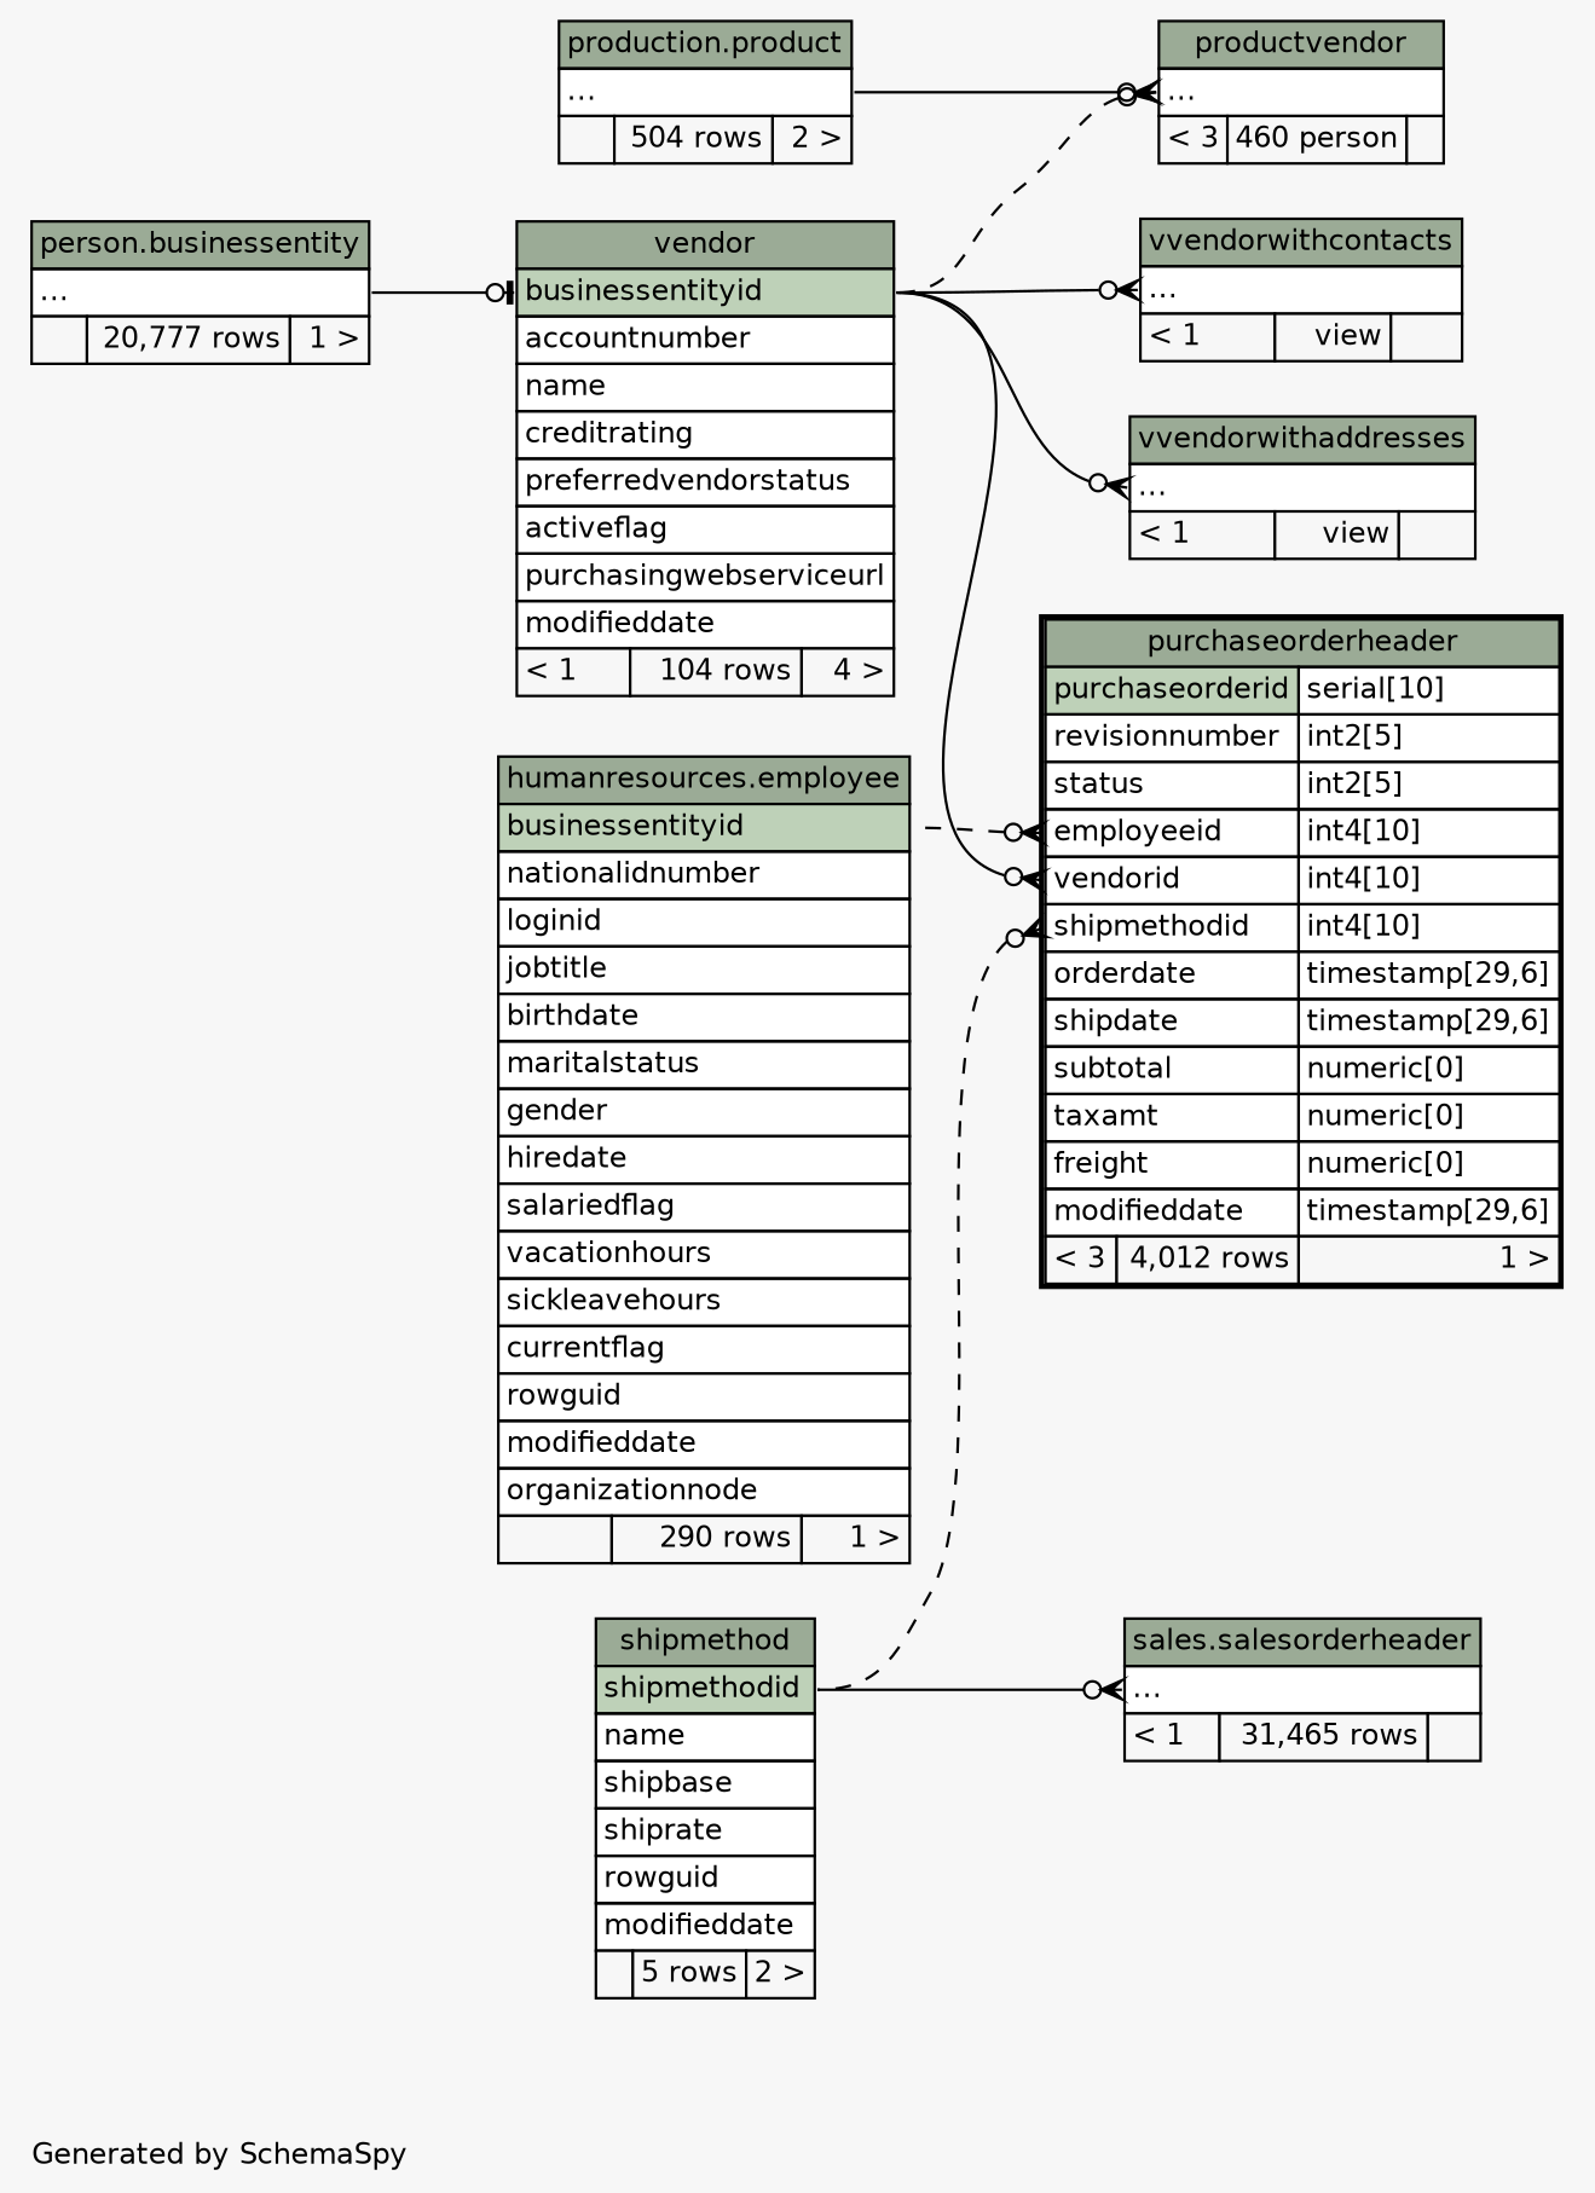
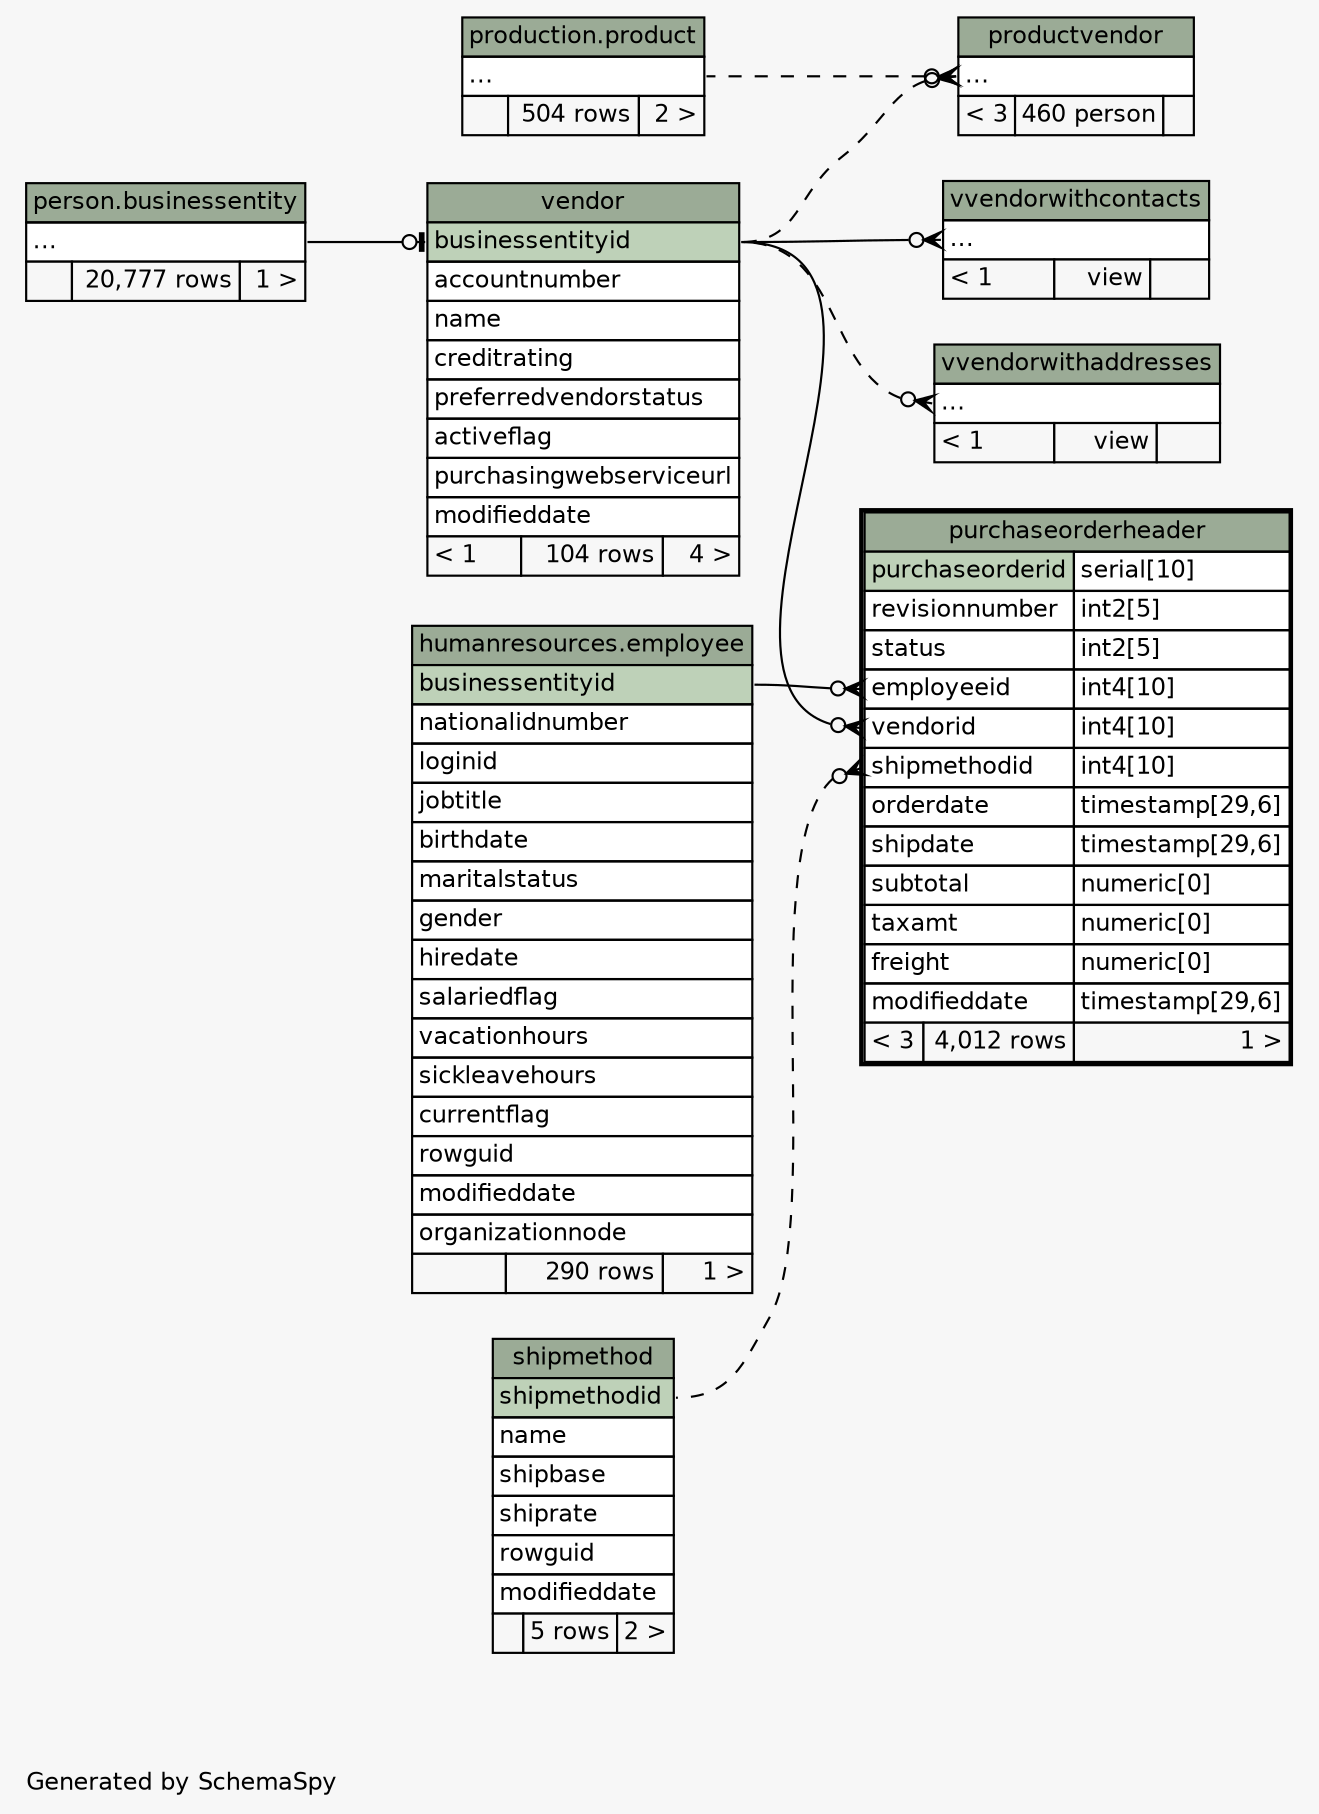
  digraph {
    bgcolor="#f7f7f7"
    fontname=Helvetica
    fontsize=11
    label="\nGenerated by SchemaSpy"
    labeljust=l
    nodesep=0.18
    rankdir=RL
    ranksep=0.46
    node [fontname=Helvetica fontsize=11 shape=plaintext]
    edge [arrowhead=none arrowsize=0.8 arrowtail=crowodot dir=back headport="businessentityid:e" tailport="elipses:w"]
    n1 [label=<     <TABLE BORDER="0" CELLBORDER="1" CELLSPACING="0" BGCOLOR="#ffffff">       <TR><TD COLSPAN="3" BGCOLOR="#9bab96" ALIGN="CENTER">productvendor</TD></TR>       <TR><TD PORT="elipses" COLSPAN="3" ALIGN="LEFT">...</TD></TR>       <TR><TD ALIGN="LEFT" BGCOLOR="#f7f7f7">&lt; 3</TD><TD ALIGN="RIGHT" BGCOLOR="#f7f7f7">460 person</TD><TD ALIGN="RIGHT" BGCOLOR="#f7f7f7">  </TD></TR>     </TABLE>>]
    n2 [label=<     <TABLE BORDER="0" CELLBORDER="1" CELLSPACING="0" BGCOLOR="#ffffff">       <TR><TD COLSPAN="3" BGCOLOR="#9bab96" ALIGN="CENTER">vendor</TD></TR>       <TR><TD PORT="businessentityid" COLSPAN="3" BGCOLOR="#bed1b8" ALIGN="LEFT">businessentityid</TD></TR>       <TR><TD PORT="accountnumber" COLSPAN="3" ALIGN="LEFT">accountnumber</TD></TR>       <TR><TD PORT="name" COLSPAN="3" ALIGN="LEFT">name</TD></TR>       <TR><TD PORT="creditrating" COLSPAN="3" ALIGN="LEFT">creditrating</TD></TR>       <TR><TD PORT="preferredvendorstatus" COLSPAN="3" ALIGN="LEFT">preferredvendorstatus</TD></TR>       <TR><TD PORT="activeflag" COLSPAN="3" ALIGN="LEFT">activeflag</TD></TR>       <TR><TD PORT="purchasingwebserviceurl" COLSPAN="3" ALIGN="LEFT">purchasingwebserviceurl</TD></TR>       <TR><TD PORT="modifieddate" COLSPAN="3" ALIGN="LEFT">modifieddate</TD></TR>       <TR><TD ALIGN="LEFT" BGCOLOR="#f7f7f7">&lt; 1</TD><TD ALIGN="RIGHT" BGCOLOR="#f7f7f7">104 rows</TD><TD ALIGN="RIGHT" BGCOLOR="#f7f7f7">4 &gt;</TD></TR>     </TABLE>>]
    n3 [label=<     <TABLE BORDER="0" CELLBORDER="1" CELLSPACING="0" BGCOLOR="#ffffff">       <TR><TD COLSPAN="3" BGCOLOR="#9bab96" ALIGN="CENTER">production.product</TD></TR>       <TR><TD PORT="elipses" COLSPAN="3" ALIGN="LEFT">...</TD></TR>       <TR><TD ALIGN="LEFT" BGCOLOR="#f7f7f7">  </TD><TD ALIGN="RIGHT" BGCOLOR="#f7f7f7">504 rows</TD><TD ALIGN="RIGHT" BGCOLOR="#f7f7f7">2 &gt;</TD></TR>     </TABLE>>]
    n4 [label=<     <TABLE BORDER="0" CELLBORDER="1" CELLSPACING="0" BGCOLOR="#ffffff">       <TR><TD COLSPAN="3" BGCOLOR="#9bab96" ALIGN="CENTER">person.businessentity</TD></TR>       <TR><TD PORT="elipses" COLSPAN="3" ALIGN="LEFT">...</TD></TR>       <TR><TD ALIGN="LEFT" BGCOLOR="#f7f7f7">  </TD><TD ALIGN="RIGHT" BGCOLOR="#f7f7f7">20,777 rows</TD><TD ALIGN="RIGHT" BGCOLOR="#f7f7f7">1 &gt;</TD></TR>     </TABLE>>]
    n5 [label=<     <TABLE BORDER="2" CELLBORDER="1" CELLSPACING="0" BGCOLOR="#ffffff">       <TR><TD COLSPAN="3" BGCOLOR="#9bab96" ALIGN="CENTER">purchaseorderheader</TD></TR>       <TR><TD PORT="purchaseorderid" COLSPAN="2" BGCOLOR="#bed1b8" ALIGN="LEFT">purchaseorderid</TD><TD PORT="purchaseorderid.type" ALIGN="LEFT">serial[10]</TD></TR>       <TR><TD PORT="revisionnumber" COLSPAN="2" ALIGN="LEFT">revisionnumber</TD><TD PORT="revisionnumber.type" ALIGN="LEFT">int2[5]</TD></TR>       <TR><TD PORT="status" COLSPAN="2" ALIGN="LEFT">status</TD><TD PORT="status.type" ALIGN="LEFT">int2[5]</TD></TR>       <TR><TD PORT="employeeid" COLSPAN="2" ALIGN="LEFT">employeeid</TD><TD PORT="employeeid.type" ALIGN="LEFT">int4[10]</TD></TR>       <TR><TD PORT="vendorid" COLSPAN="2" ALIGN="LEFT">vendorid</TD><TD PORT="vendorid.type" ALIGN="LEFT">int4[10]</TD></TR>       <TR><TD PORT="shipmethodid" COLSPAN="2" ALIGN="LEFT">shipmethodid</TD><TD PORT="shipmethodid.type" ALIGN="LEFT">int4[10]</TD></TR>       <TR><TD PORT="orderdate" COLSPAN="2" ALIGN="LEFT">orderdate</TD><TD PORT="orderdate.type" ALIGN="LEFT">timestamp[29,6]</TD></TR>       <TR><TD PORT="shipdate" COLSPAN="2" ALIGN="LEFT">shipdate</TD><TD PORT="shipdate.type" ALIGN="LEFT">timestamp[29,6]</TD></TR>       <TR><TD PORT="subtotal" COLSPAN="2" ALIGN="LEFT">subtotal</TD><TD PORT="subtotal.type" ALIGN="LEFT">numeric[0]</TD></TR>       <TR><TD PORT="taxamt" COLSPAN="2" ALIGN="LEFT">taxamt</TD><TD PORT="taxamt.type" ALIGN="LEFT">numeric[0]</TD></TR>       <TR><TD PORT="freight" COLSPAN="2" ALIGN="LEFT">freight</TD><TD PORT="freight.type" ALIGN="LEFT">numeric[0]</TD></TR>       <TR><TD PORT="modifieddate" COLSPAN="2" ALIGN="LEFT">modifieddate</TD><TD PORT="modifieddate.type" ALIGN="LEFT">timestamp[29,6]</TD></TR>       <TR><TD ALIGN="LEFT" BGCOLOR="#f7f7f7">&lt; 3</TD><TD ALIGN="RIGHT" BGCOLOR="#f7f7f7">4,012 rows</TD><TD ALIGN="RIGHT" BGCOLOR="#f7f7f7">1 &gt;</TD></TR>     </TABLE>>]
    n6 [label=<     <TABLE BORDER="0" CELLBORDER="1" CELLSPACING="0" BGCOLOR="#ffffff">       <TR><TD COLSPAN="3" BGCOLOR="#9bab96" ALIGN="CENTER">humanresources.employee</TD></TR>       <TR><TD PORT="businessentityid" COLSPAN="3" BGCOLOR="#bed1b8" ALIGN="LEFT">businessentityid</TD></TR>       <TR><TD PORT="nationalidnumber" COLSPAN="3" ALIGN="LEFT">nationalidnumber</TD></TR>       <TR><TD PORT="loginid" COLSPAN="3" ALIGN="LEFT">loginid</TD></TR>       <TR><TD PORT="jobtitle" COLSPAN="3" ALIGN="LEFT">jobtitle</TD></TR>       <TR><TD PORT="birthdate" COLSPAN="3" ALIGN="LEFT">birthdate</TD></TR>       <TR><TD PORT="maritalstatus" COLSPAN="3" ALIGN="LEFT">maritalstatus</TD></TR>       <TR><TD PORT="gender" COLSPAN="3" ALIGN="LEFT">gender</TD></TR>       <TR><TD PORT="hiredate" COLSPAN="3" ALIGN="LEFT">hiredate</TD></TR>       <TR><TD PORT="salariedflag" COLSPAN="3" ALIGN="LEFT">salariedflag</TD></TR>       <TR><TD PORT="vacationhours" COLSPAN="3" ALIGN="LEFT">vacationhours</TD></TR>       <TR><TD PORT="sickleavehours" COLSPAN="3" ALIGN="LEFT">sickleavehours</TD></TR>       <TR><TD PORT="currentflag" COLSPAN="3" ALIGN="LEFT">currentflag</TD></TR>       <TR><TD PORT="rowguid" COLSPAN="3" ALIGN="LEFT">rowguid</TD></TR>       <TR><TD PORT="modifieddate" COLSPAN="3" ALIGN="LEFT">modifieddate</TD></TR>       <TR><TD PORT="organizationnode" COLSPAN="3" ALIGN="LEFT">organizationnode</TD></TR>       <TR><TD ALIGN="LEFT" BGCOLOR="#f7f7f7">  </TD><TD ALIGN="RIGHT" BGCOLOR="#f7f7f7">290 rows</TD><TD ALIGN="RIGHT" BGCOLOR="#f7f7f7">1 &gt;</TD></TR>     </TABLE>>]
    n7 [label=<     <TABLE BORDER="0" CELLBORDER="1" CELLSPACING="0" BGCOLOR="#ffffff">       <TR><TD COLSPAN="3" BGCOLOR="#9bab96" ALIGN="CENTER">shipmethod</TD></TR>       <TR><TD PORT="shipmethodid" COLSPAN="3" BGCOLOR="#bed1b8" ALIGN="LEFT">shipmethodid</TD></TR>       <TR><TD PORT="name" COLSPAN="3" ALIGN="LEFT">name</TD></TR>       <TR><TD PORT="shipbase" COLSPAN="3" ALIGN="LEFT">shipbase</TD></TR>       <TR><TD PORT="shiprate" COLSPAN="3" ALIGN="LEFT">shiprate</TD></TR>       <TR><TD PORT="rowguid" COLSPAN="3" ALIGN="LEFT">rowguid</TD></TR>       <TR><TD PORT="modifieddate" COLSPAN="3" ALIGN="LEFT">modifieddate</TD></TR>       <TR><TD ALIGN="LEFT" BGCOLOR="#f7f7f7">  </TD><TD ALIGN="RIGHT" BGCOLOR="#f7f7f7">5 rows</TD><TD ALIGN="RIGHT" BGCOLOR="#f7f7f7">2 &gt;</TD></TR>     </TABLE>>]
-   n8 [label=<     <TABLE BORDER="0" CELLBORDER="1" CELLSPACING="0" BGCOLOR="#ffffff">       <TR><TD COLSPAN="3" BGCOLOR="#9bab96" ALIGN="CENTER">sales.salesorderheader</TD></TR>       <TR><TD PORT="elipses" COLSPAN="3" ALIGN="LEFT">...</TD></TR>       <TR><TD ALIGN="LEFT" BGCOLOR="#f7f7f7">&lt; 1</TD><TD ALIGN="RIGHT" BGCOLOR="#f7f7f7">31,465 rows</TD><TD ALIGN="RIGHT" BGCOLOR="#f7f7f7">  </TD></TR>     </TABLE>>]
    n9 [label=<     <TABLE BORDER="0" CELLBORDER="1" CELLSPACING="0" BGCOLOR="#ffffff">       <TR><TD COLSPAN="3" BGCOLOR="#9bab96" ALIGN="CENTER">vvendorwithaddresses</TD></TR>       <TR><TD PORT="elipses" COLSPAN="3" ALIGN="LEFT">...</TD></TR>       <TR><TD ALIGN="LEFT" BGCOLOR="#f7f7f7">&lt; 1</TD><TD ALIGN="RIGHT" BGCOLOR="#f7f7f7">view</TD><TD ALIGN="RIGHT" BGCOLOR="#f7f7f7">  </TD></TR>     </TABLE>>]
    n10 [label=<     <TABLE BORDER="0" CELLBORDER="1" CELLSPACING="0" BGCOLOR="#ffffff">       <TR><TD COLSPAN="3" BGCOLOR="#9bab96" ALIGN="CENTER">vvendorwithcontacts</TD></TR>       <TR><TD PORT="elipses" COLSPAN="3" ALIGN="LEFT">...</TD></TR>       <TR><TD ALIGN="LEFT" BGCOLOR="#f7f7f7">&lt; 1</TD><TD ALIGN="RIGHT" BGCOLOR="#f7f7f7">view</TD><TD ALIGN="RIGHT" BGCOLOR="#f7f7f7">  </TD></TR>     </TABLE>>]
    n1 -> n2 [style=dashed]
-   n1 -> n3 [headport="elipses:e"]
+   n1 -> n3 [headport="elipses:e" style=dashed]
    n2 -> n4 [arrowtail=teeodot headport="elipses:e" tailport="businessentityid:w"]
    n5 -> n2 [tailport="vendorid:w"]
-   n5 -> n6 [tailport="employeeid:w" style=dashed]
+   n5 -> n6 [tailport="employeeid:w"]
    n5 -> n7 [headport="shipmethodid:e" style=dashed tailport="shipmethodid:w"]
-   n8 -> n7 [headport="shipmethodid:e"]
-   n9 -> n2 [style=solid]
+   n9 -> n2 [style=dashed]
    n10 -> n2 [style=solid]
  }
